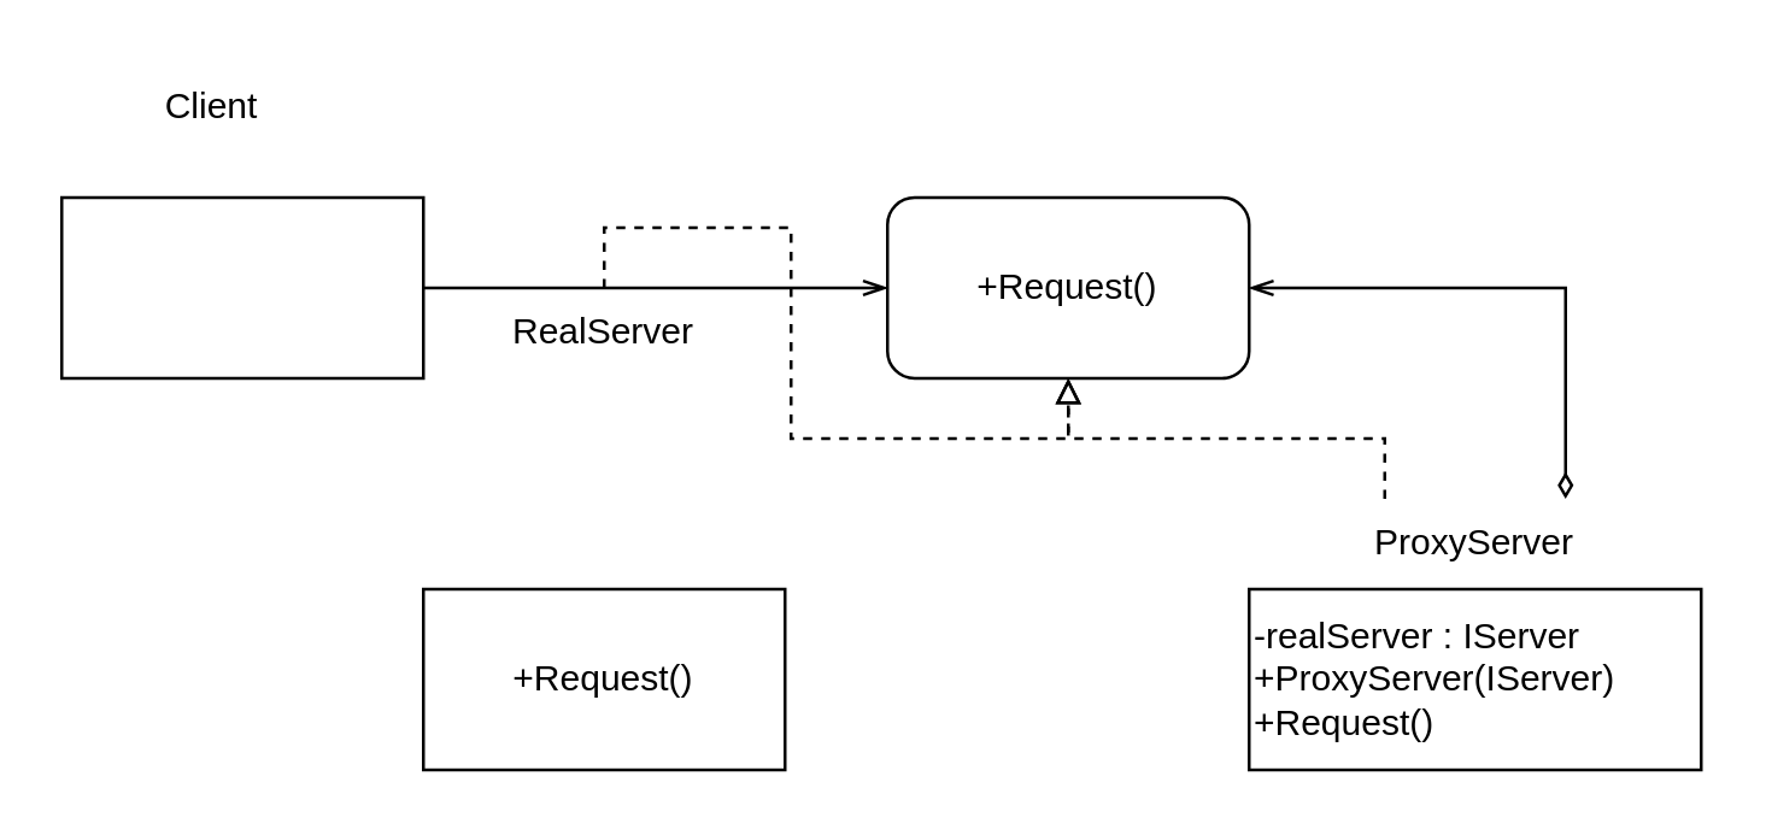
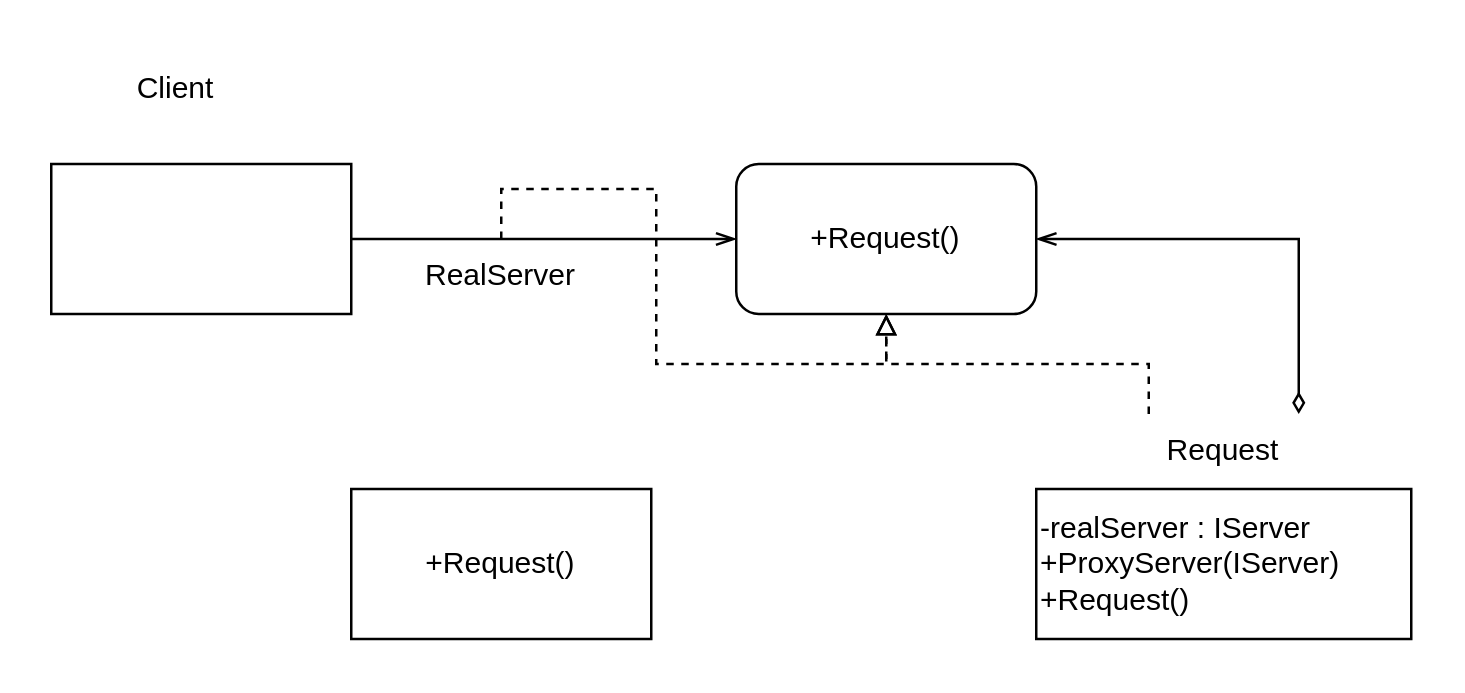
  <mxCell id="0" />
  <mxCell id="1" parent="0" />
  <mxCell id="2" value="+Request()" style="rounded=1;whiteSpace=wrap;html=1;" vertex="1" parent="1"><mxGeometry x="294" y="65" width="120" height="60" as="geometry" /></mxCell>
  <mxCell id="3" value="&lt;span style=&quot;&quot;&gt;+Request()&lt;/span&gt;" style="rounded=0;whiteSpace=wrap;html=1;" vertex="1" parent="1"><mxGeometry x="140" y="195" width="120" height="60" as="geometry" /></mxCell>
  <mxCell id="4" value="RealServer" style="text;html=1;strokeColor=none;fillColor=none;align=center;verticalAlign=middle;whiteSpace=wrap;rounded=0;" vertex="1" parent="1"><mxGeometry x="170" y="95" width="60" height="30" as="geometry" /></mxCell>
  <mxCell id="5" value="&lt;div style=&quot;&quot;&gt;&lt;span style=&quot;background-color: initial;&quot;&gt;-realServer : IServer&lt;/span&gt;&lt;/div&gt;&lt;div style=&quot;&quot;&gt;&lt;span style=&quot;background-color: initial;&quot;&gt;+ProxyServer(IServer)&lt;/span&gt;&lt;/div&gt;&lt;span style=&quot;&quot;&gt;+Request()&lt;/span&gt;" style="rounded=0;whiteSpace=wrap;html=1;align=left;" vertex="1" parent="1"><mxGeometry x="414" y="195" width="150" height="60" as="geometry" /></mxCell>
  <mxCell id="6" style="edgeStyle=orthogonalEdgeStyle;rounded=0;orthogonalLoop=1;jettySize=auto;html=1;exitX=0;exitY=0;exitDx=0;exitDy=0;entryX=0.5;entryY=1;entryDx=0;entryDy=0;startArrow=none;startFill=0;dashed=1;endArrow=block;endFill=0;" edge="1" parent="1" source="8" target="2"><mxGeometry relative="1" as="geometry" /></mxCell>
  <mxCell id="7" style="edgeStyle=orthogonalEdgeStyle;rounded=0;orthogonalLoop=1;jettySize=auto;html=1;exitX=1;exitY=0;exitDx=0;exitDy=0;entryX=1;entryY=0.5;entryDx=0;entryDy=0;startArrow=diamondThin;startFill=0;endArrow=openThin;endFill=0;" edge="1" parent="1" source="8" target="2"><mxGeometry relative="1" as="geometry" /></mxCell>
- <mxCell id="8" value="ProxyServer" style="text;html=1;strokeColor=none;fillColor=none;align=center;verticalAlign=middle;whiteSpace=wrap;rounded=0;" vertex="1" parent="1"><mxGeometry x="459" y="165" width="60" height="30" as="geometry" /></mxCell>
+ <mxCell id="8" value="Request" style="text;html=1;strokeColor=none;fillColor=none;align=center;verticalAlign=middle;whiteSpace=wrap;rounded=0;" vertex="1" parent="1"><mxGeometry x="459" y="165" width="60" height="30" as="geometry" /></mxCell>
  <mxCell id="9" style="edgeStyle=orthogonalEdgeStyle;rounded=0;orthogonalLoop=1;jettySize=auto;html=1;exitX=0.5;exitY=0;exitDx=0;exitDy=0;startArrow=none;startFill=0;dashed=1;endArrow=block;endFill=0;entryX=0.5;entryY=1;entryDx=0;entryDy=0;" edge="1" parent="1" source="4" target="2"><mxGeometry relative="1" as="geometry"><mxPoint x="530" y="175" as="sourcePoint" /><mxPoint x="350" y="135" as="targetPoint" /></mxGeometry></mxCell>
  <mxCell id="10" style="edgeStyle=orthogonalEdgeStyle;rounded=0;orthogonalLoop=1;jettySize=auto;html=1;exitX=1;exitY=0.5;exitDx=0;exitDy=0;entryX=0;entryY=0.5;entryDx=0;entryDy=0;startArrow=none;startFill=0;endArrow=openThin;endFill=0;" edge="1" parent="1" source="11" target="2"><mxGeometry relative="1" as="geometry" /></mxCell>
  <mxCell id="11" value="" style="rounded=0;whiteSpace=wrap;html=1;" vertex="1" parent="1"><mxGeometry x="20" y="65" width="120" height="60" as="geometry" /></mxCell>
  <mxCell id="12" value="Client" style="text;html=1;strokeColor=none;fillColor=none;align=center;verticalAlign=middle;whiteSpace=wrap;rounded=0;" vertex="1" parent="1"><mxGeometry x="40" y="20" width="60" height="30" as="geometry" /></mxCell>
